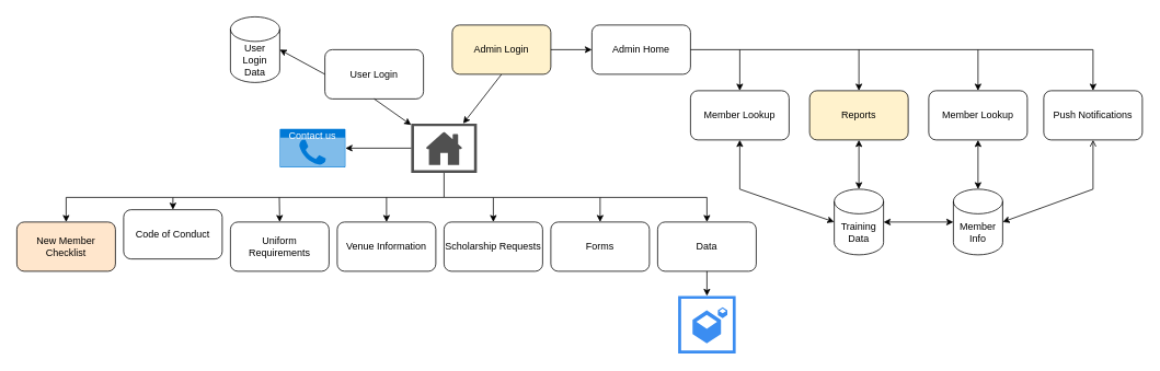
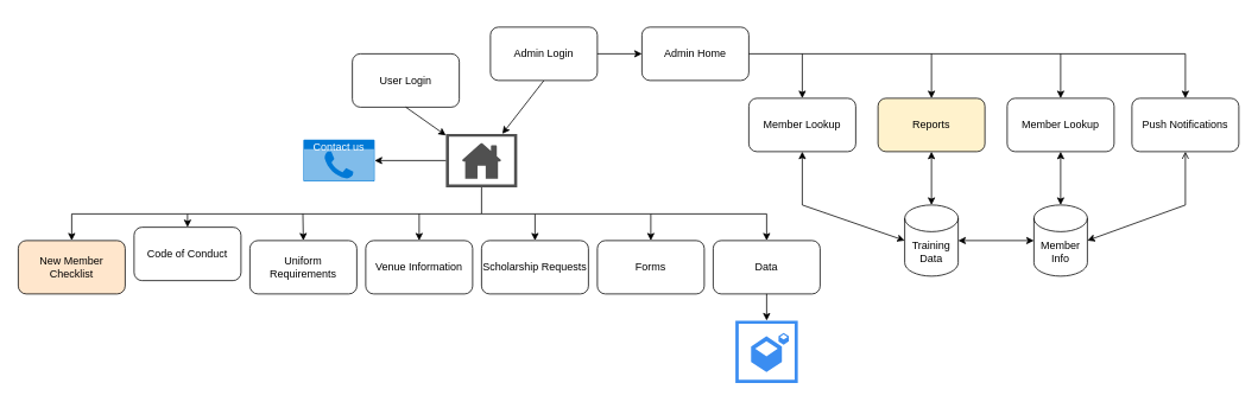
  <mxCell id="0" />
  <mxCell id="1" parent="0" />
  <mxCell id="2" value="User Login" style="rounded=1;whiteSpace=wrap;html=1;" vertex="1" parent="1"><mxGeometry x="395" y="60" width="120" height="60" as="geometry" /></mxCell>
  <mxCell id="3" value="" style="endArrow=classic;html=1;rounded=0;exitX=0.5;exitY=1;exitDx=0;exitDy=0;" edge="1" parent="1" source="2" target="5"><mxGeometry width="50" height="50" relative="1" as="geometry"><mxPoint x="450" y="160" as="sourcePoint" /><mxPoint x="470" y="130" as="targetPoint" /></mxGeometry></mxCell>
  <mxCell id="4" value="" style="edgeStyle=orthogonalEdgeStyle;rounded=0;orthogonalLoop=1;jettySize=auto;html=1;" edge="1" parent="1" source="5" target="10"><mxGeometry relative="1" as="geometry" /></mxCell>
  <mxCell id="5" value="" style="sketch=0;pointerEvents=1;shadow=0;dashed=0;html=1;strokeColor=none;fillColor=#505050;labelPosition=center;verticalLabelPosition=bottom;verticalAlign=top;outlineConnect=0;align=center;shape=mxgraph.office.concepts.home_page;" vertex="1" parent="1"><mxGeometry x="500" y="150" width="80" height="60" as="geometry" /></mxCell>
  <mxCell id="6" value="" style="endArrow=classic;html=1;rounded=0;exitX=0.5;exitY=1;exitDx=0;exitDy=0;" edge="1" parent="1" target="5"><mxGeometry width="50" height="50" relative="1" as="geometry"><mxPoint x="610" y="90" as="sourcePoint" /><mxPoint x="649.51" y="140" as="targetPoint" /></mxGeometry></mxCell>
  <mxCell id="7" value="Code of Conduct" style="rounded=1;whiteSpace=wrap;html=1;" vertex="1" parent="1"><mxGeometry x="150" y="255" width="120" height="60" as="geometry" /></mxCell>
  <mxCell id="8" value="Uniform Requirements" style="rounded=1;whiteSpace=wrap;html=1;" vertex="1" parent="1"><mxGeometry x="280" y="270" width="120" height="60" as="geometry" /></mxCell>
  <mxCell id="9" value="Venue Information" style="rounded=1;whiteSpace=wrap;html=1;" vertex="1" parent="1"><mxGeometry x="410" y="270" width="120" height="60" as="geometry" /></mxCell>
  <mxCell id="10" value="Scholarship Requests" style="rounded=1;whiteSpace=wrap;html=1;" vertex="1" parent="1"><mxGeometry x="540" y="270" width="120" height="60" as="geometry" /></mxCell>
  <mxCell id="11" value="Forms" style="rounded=1;whiteSpace=wrap;html=1;" vertex="1" parent="1"><mxGeometry x="670" y="270" width="120" height="60" as="geometry" /></mxCell>
  <mxCell id="12" value="Contact us" style="html=1;whiteSpace=wrap;strokeColor=none;fillColor=#0079D6;labelPosition=center;verticalLabelPosition=middle;verticalAlign=top;align=center;fontSize=12;outlineConnect=0;spacingTop=-6;fontColor=#FFFFFF;sketch=0;shape=mxgraph.sitemap.contact_us;" vertex="1" parent="1"><mxGeometry x="340" y="156.63" width="80" height="46.75" as="geometry" /></mxCell>
  <mxCell id="13" value="" style="endArrow=classic;html=1;rounded=0;" edge="1" parent="1" source="5" target="12"><mxGeometry width="50" height="50" relative="1" as="geometry"><mxPoint x="440" y="205" as="sourcePoint" /><mxPoint x="490" y="155" as="targetPoint" /></mxGeometry></mxCell>
  <mxCell id="14" value="" style="endArrow=classic;html=1;rounded=0;" edge="1" parent="1"><mxGeometry width="50" height="50" relative="1" as="geometry"><mxPoint x="339.5" y="240" as="sourcePoint" /><mxPoint x="340" y="270" as="targetPoint" /></mxGeometry></mxCell>
  <mxCell id="15" value="" style="endArrow=classic;html=1;rounded=0;entryX=0.5;entryY=0;entryDx=0;entryDy=0;" edge="1" parent="1" target="7"><mxGeometry width="50" height="50" relative="1" as="geometry"><mxPoint x="540" y="240" as="sourcePoint" /><mxPoint x="206" y="263" as="targetPoint" /><Array as="points"><mxPoint x="210" y="240" /></Array></mxGeometry></mxCell>
  <mxCell id="16" value="" style="endArrow=classic;html=1;rounded=0;entryX=0.5;entryY=0;entryDx=0;entryDy=0;" edge="1" parent="1" target="9"><mxGeometry width="50" height="50" relative="1" as="geometry"><mxPoint x="470" y="240" as="sourcePoint" /><mxPoint x="350" y="280" as="targetPoint" /></mxGeometry></mxCell>
  <mxCell id="17" value="" style="endArrow=classic;html=1;rounded=0;entryX=0.5;entryY=0;entryDx=0;entryDy=0;" edge="1" parent="1" target="11"><mxGeometry width="50" height="50" relative="1" as="geometry"><mxPoint x="600" y="240" as="sourcePoint" /><mxPoint x="780" y="340" as="targetPoint" /><Array as="points"><mxPoint x="730" y="240" /></Array></mxGeometry></mxCell>
- <mxCell id="18" value="Admin Login" style="rounded=1;whiteSpace=wrap;html=1;fillColor=#fff2cc;" vertex="1" parent="1"><mxGeometry x="550" y="30" width="120" height="60" as="geometry" /></mxCell>
+ <mxCell id="18" value="Admin Login" style="rounded=1;whiteSpace=wrap;html=1;" vertex="1" parent="1"><mxGeometry x="550" y="30" width="120" height="60" as="geometry" /></mxCell>
  <mxCell id="19" value="Admin Home" style="rounded=1;whiteSpace=wrap;html=1;" vertex="1" parent="1"><mxGeometry x="720" y="30" width="120" height="60" as="geometry" /></mxCell>
  <mxCell id="20" value="Member Lookup" style="rounded=1;whiteSpace=wrap;html=1;" vertex="1" parent="1"><mxGeometry x="840" y="110" width="120" height="60" as="geometry" /></mxCell>
  <mxCell id="21" value="Training Data" style="shape=cylinder3;whiteSpace=wrap;html=1;boundedLbl=1;backgroundOutline=1;size=15;" vertex="1" parent="1"><mxGeometry x="1015" y="230" width="60" height="80" as="geometry" /></mxCell>
  <mxCell id="22" value="Member Info" style="shape=cylinder3;whiteSpace=wrap;html=1;boundedLbl=1;backgroundOutline=1;size=15;" vertex="1" parent="1"><mxGeometry x="1160" y="230" width="60" height="80" as="geometry" /></mxCell>
  <mxCell id="23" value="" style="endArrow=classic;html=1;rounded=0;exitX=1;exitY=0.5;exitDx=0;exitDy=0;entryX=0;entryY=0.5;entryDx=0;entryDy=0;" edge="1" parent="1" source="18" target="19"><mxGeometry width="50" height="50" relative="1" as="geometry"><mxPoint x="730" y="390" as="sourcePoint" /><mxPoint x="780" y="340" as="targetPoint" /></mxGeometry></mxCell>
  <mxCell id="24" value="Data" style="rounded=1;whiteSpace=wrap;html=1;" vertex="1" parent="1"><mxGeometry x="800" y="270" width="120" height="60" as="geometry" /></mxCell>
  <mxCell id="25" value="" style="endArrow=classic;html=1;rounded=0;entryX=0.5;entryY=0;entryDx=0;entryDy=0;" edge="1" parent="1" target="24"><mxGeometry width="50" height="50" relative="1" as="geometry"><mxPoint x="730" y="240" as="sourcePoint" /><mxPoint x="780" y="340" as="targetPoint" /><Array as="points"><mxPoint x="860" y="240" /></Array></mxGeometry></mxCell>
  <mxCell id="26" value="" style="sketch=0;html=1;aspect=fixed;strokeColor=none;shadow=0;fillColor=#3B8DF1;verticalAlign=top;labelPosition=center;verticalLabelPosition=bottom;shape=mxgraph.gcp2.repository_primary" vertex="1" parent="1"><mxGeometry x="825" y="360" width="70" height="70" as="geometry" /></mxCell>
  <mxCell id="27" value="" style="endArrow=classic;html=1;rounded=0;exitX=0.5;exitY=1;exitDx=0;exitDy=0;" edge="1" parent="1" source="24"><mxGeometry width="50" height="50" relative="1" as="geometry"><mxPoint x="730" y="390" as="sourcePoint" /><mxPoint x="860" y="360" as="targetPoint" /></mxGeometry></mxCell>
  <mxCell id="28" value="Reports" style="rounded=1;whiteSpace=wrap;html=1;fillColor=#fff2cc;" vertex="1" parent="1"><mxGeometry x="985" y="110" width="120" height="60" as="geometry" /></mxCell>
  <mxCell id="29" value="Member Lookup" style="rounded=1;whiteSpace=wrap;html=1;" vertex="1" parent="1"><mxGeometry x="1130" y="110" width="120" height="60" as="geometry" /></mxCell>
  <mxCell id="30" value="Push Notifications" style="rounded=1;whiteSpace=wrap;html=1;" vertex="1" parent="1"><mxGeometry x="1270" y="110" width="120" height="60" as="geometry" /></mxCell>
  <mxCell id="31" value="" style="endArrow=classic;html=1;rounded=0;exitX=1;exitY=0.5;exitDx=0;exitDy=0;entryX=0.5;entryY=0;entryDx=0;entryDy=0;" edge="1" parent="1" source="19" target="30"><mxGeometry width="50" height="50" relative="1" as="geometry"><mxPoint x="930" y="390" as="sourcePoint" /><mxPoint x="980" y="340" as="targetPoint" /><Array as="points"><mxPoint x="1330" y="60" /></Array></mxGeometry></mxCell>
  <mxCell id="32" value="" style="endArrow=classic;html=1;rounded=0;" edge="1" parent="1" target="29"><mxGeometry width="50" height="50" relative="1" as="geometry"><mxPoint x="1190" y="60" as="sourcePoint" /><mxPoint x="980" y="340" as="targetPoint" /></mxGeometry></mxCell>
  <mxCell id="33" value="" style="endArrow=classic;html=1;rounded=0;entryX=0.5;entryY=0;entryDx=0;entryDy=0;" edge="1" parent="1" target="28"><mxGeometry width="50" height="50" relative="1" as="geometry"><mxPoint x="1045" y="60" as="sourcePoint" /><mxPoint x="980" y="340" as="targetPoint" /></mxGeometry></mxCell>
  <mxCell id="34" value="" style="endArrow=classic;html=1;rounded=0;entryX=0.5;entryY=0;entryDx=0;entryDy=0;" edge="1" parent="1" target="20"><mxGeometry width="50" height="50" relative="1" as="geometry"><mxPoint x="900" y="60" as="sourcePoint" /><mxPoint x="980" y="340" as="targetPoint" /></mxGeometry></mxCell>
  <mxCell id="35" value="" style="endArrow=classic;startArrow=classic;html=1;rounded=0;entryX=0.5;entryY=1;entryDx=0;entryDy=0;exitX=0.5;exitY=0;exitDx=0;exitDy=0;exitPerimeter=0;" edge="1" parent="1" source="21" target="28"><mxGeometry width="50" height="50" relative="1" as="geometry"><mxPoint x="930" y="400" as="sourcePoint" /><mxPoint x="980" y="350" as="targetPoint" /></mxGeometry></mxCell>
  <mxCell id="36" value="" style="endArrow=classic;startArrow=classic;html=1;rounded=0;entryX=0.5;entryY=1;entryDx=0;entryDy=0;exitX=0.5;exitY=0;exitDx=0;exitDy=0;exitPerimeter=0;" edge="1" parent="1" source="22" target="29"><mxGeometry width="50" height="50" relative="1" as="geometry"><mxPoint x="930" y="400" as="sourcePoint" /><mxPoint x="980" y="350" as="targetPoint" /></mxGeometry></mxCell>
  <mxCell id="37" value="" style="endArrow=classic;startArrow=classic;html=1;rounded=0;entryX=0;entryY=0.5;entryDx=0;entryDy=0;entryPerimeter=0;exitX=1;exitY=0.5;exitDx=0;exitDy=0;exitPerimeter=0;" edge="1" parent="1" source="21" target="22"><mxGeometry width="50" height="50" relative="1" as="geometry"><mxPoint x="930" y="400" as="sourcePoint" /><mxPoint x="980" y="350" as="targetPoint" /></mxGeometry></mxCell>
- <mxCell id="38" value="User Login Data" style="shape=cylinder3;whiteSpace=wrap;html=1;boundedLbl=1;backgroundOutline=1;size=15;" vertex="1" parent="1"><mxGeometry x="280" y="20" width="60" height="80" as="geometry" /></mxCell>
- <mxCell id="39" value="" style="endArrow=classic;html=1;rounded=0;exitX=0;exitY=0.5;exitDx=0;exitDy=0;entryX=1;entryY=0.5;entryDx=0;entryDy=0;entryPerimeter=0;" edge="1" parent="1" source="2" target="38"><mxGeometry width="50" height="50" relative="1" as="geometry"><mxPoint x="700" y="400" as="sourcePoint" /><mxPoint x="750" y="350" as="targetPoint" /></mxGeometry></mxCell>
  <mxCell id="40" value="" style="endArrow=classic;startArrow=classic;html=1;rounded=0;entryX=0.5;entryY=1;entryDx=0;entryDy=0;exitX=0;exitY=0.5;exitDx=0;exitDy=0;exitPerimeter=0;" edge="1" parent="1" source="21" target="20"><mxGeometry width="50" height="50" relative="1" as="geometry"><mxPoint x="680" y="230" as="sourcePoint" /><mxPoint x="730" y="180" as="targetPoint" /><Array as="points"><mxPoint x="900" y="230" /></Array></mxGeometry></mxCell>
  <mxCell id="41" value="" style="endArrow=open;startArrow=classic;html=1;rounded=0;entryX=0.5;entryY=1;entryDx=0;entryDy=0;exitX=1;exitY=0.5;exitDx=0;exitDy=0;exitPerimeter=0;" edge="1" parent="1" source="22" target="30"><mxGeometry width="50" height="50" relative="1" as="geometry"><mxPoint x="680" y="230" as="sourcePoint" /><mxPoint x="730" y="180" as="targetPoint" /><Array as="points"><mxPoint x="1330" y="230" /></Array></mxGeometry></mxCell>
  <mxCell id="42" value="New Member Checklist" style="rounded=1;whiteSpace=wrap;html=1;fillColor=#ffe6cc;" vertex="1" parent="1"><mxGeometry x="20" y="270" width="120" height="60" as="geometry" /></mxCell>
  <mxCell id="43" value="" style="endArrow=classic;html=1;rounded=0;entryX=0.5;entryY=0;entryDx=0;entryDy=0;" edge="1" parent="1" target="42"><mxGeometry width="50" height="50" relative="1" as="geometry"><mxPoint x="210" y="240" as="sourcePoint" /><mxPoint x="620" y="340" as="targetPoint" /><Array as="points"><mxPoint x="80" y="240" /></Array></mxGeometry></mxCell>
